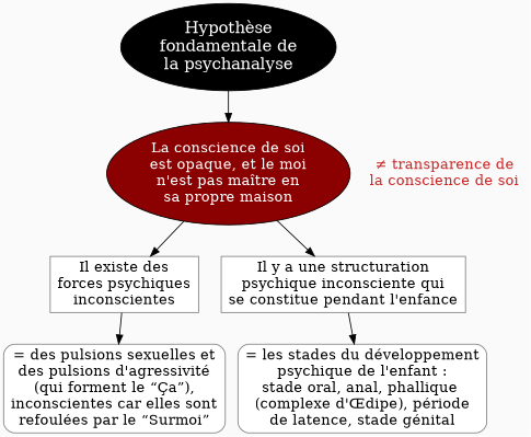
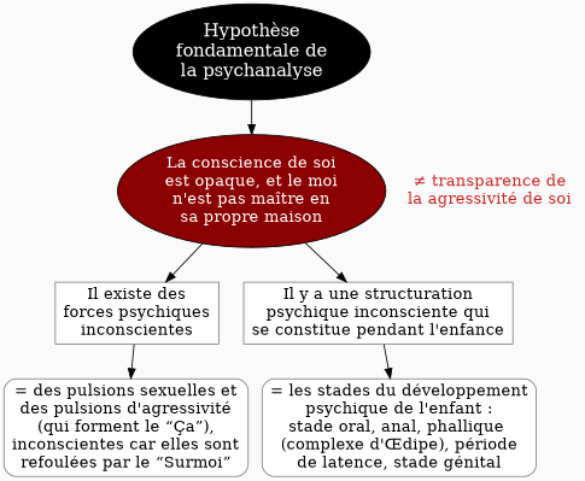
  digraph {
    bgcolor=grey98
    nodesep=0.2
    ranksep=0.1
    splines=true
    style=filled
    node [fillcolor=white fontcolor=black fontsize=16 style=filled color=grey50 shape=box]
    edge [minlen=4]
    n1 [fillcolor=red4 fontcolor=white label="La conscience de soi\nest opaque, et le moi\nn'est pas maître en\nsa propre maison" color="" shape=""]
-   n2 [fillcolor=grey98 fontcolor=firebrick3 label="≠ transparence de\nla conscience de soi" shape=plaintext style="filled, rounded"]
+   n2 [fillcolor=grey98 fontcolor=firebrick3 label="≠ transparence de\nla agressivité de soi" shape=plaintext style="filled, rounded"]
    n3 [fillcolor=12 fontcolor=white fontsize=18 label="Hypothèse\nfondamentale de\nla psychanalyse" color="" shape=""]
    n4 [label="Il existe des\nforces psychiques\ninconscientes"]
    n5 [label="Il y a une structuration\npsychique inconsciente qui\nse constitue pendant l'enfance"]
    n6 [label="= des pulsions sexuelles et\ndes pulsions d'agressivité\n(qui forment le “Ça”),\ninconscientes car elles sont\nrefoulées par le “Surmoi”" style="filled, rounded"]
    n7 [label="= les stades du développement\npsychique de l'enfant :\nstade oral, anal, phallique \n(complexe d'Œdipe), période\nde latence, stade génital" style="filled, rounded"]
    subgraph sub_1 {
      rank=same
      n1
      n2
    }
    n1 -> n2 [minlen=1 style=invis]
    n1 -> n4
    n1 -> n5
    n3 -> n1 [headport=n]
    n4 -> n6
    n5 -> n7
  }
